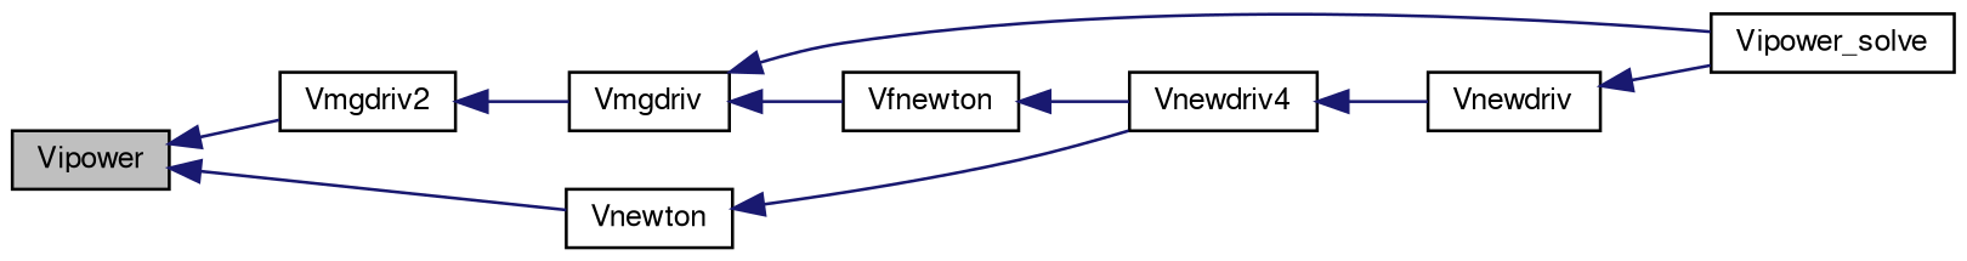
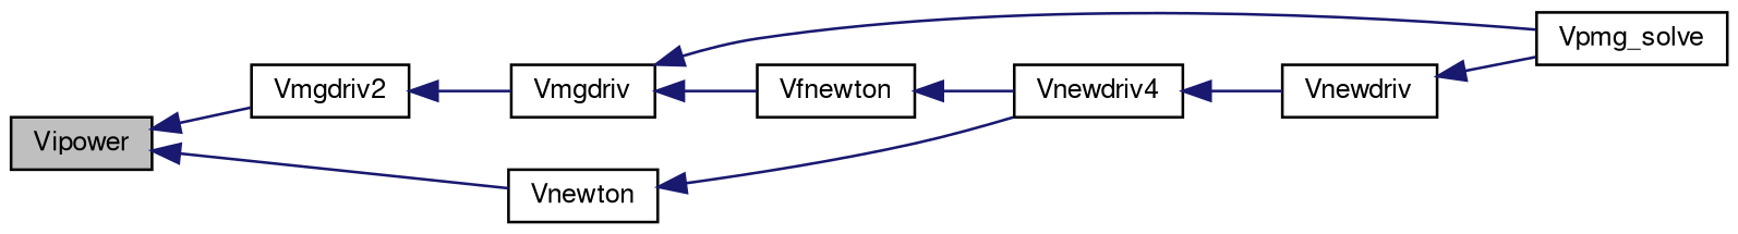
  digraph {
    rankdir=LR
    node [color=black fillcolor=white fontname=FreeSans fontsize=10 shape=record style=filled]
    edge [color=midnightblue dir=back fontname=FreeSans fontsize=10 labelfontname=FreeSans labelfontsize=10 style=solid]
    n1 [fillcolor=grey75 fontcolor=black height=0.2 label=Vipower width=0.4]
    n2 [height=0.2 label=Vmgdriv2 width=0.4]
    n3 [height=0.2 label=Vnewton width=0.4]
    n4 [height=0.2 label=Vmgdriv width=0.4]
    n5 [height=0.2 label=Vnewdriv4 width=0.4]
-   n6 [height=0.2 label=Vipower_solve width=0.4]
+   n6 [height=0.2 label=Vpmg_solve width=0.4]
    n7 [height=0.2 label=Vfnewton width=0.4]
    n8 [height=0.2 label=Vnewdriv width=0.4]
    n1 -> n2
    n1 -> n3
    n2 -> n4
    n3 -> n5
    n4 -> n6
    n4 -> n7
    n5 -> n8
    n7 -> n5
    n8 -> n6
  }
